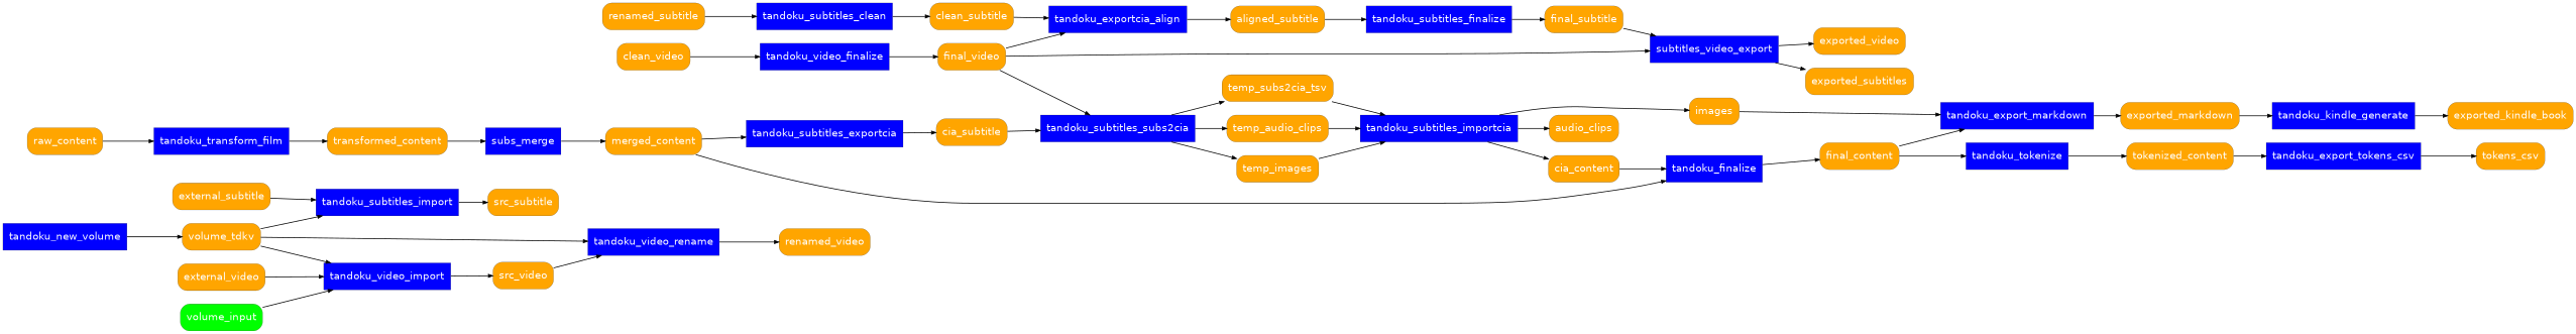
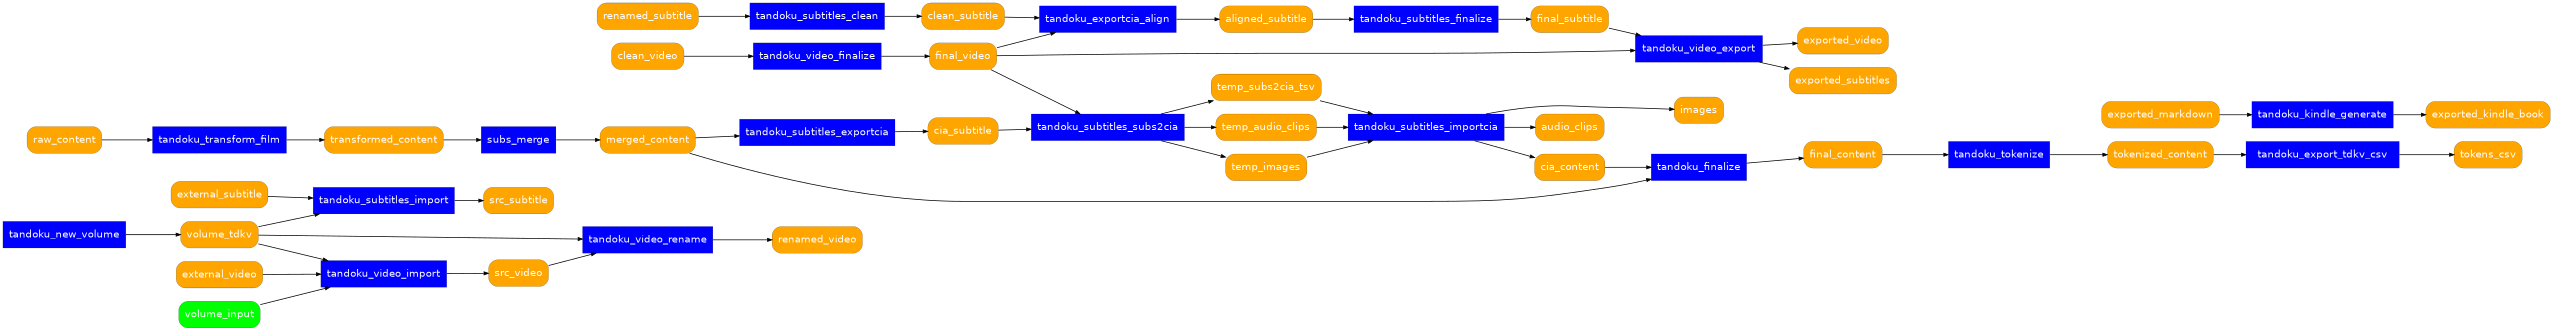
  digraph {
    fontname=Helvetica
    rankdir=LR
    node [fillcolor=orange fontcolor=white fontname=Helvetica penwidth=0.2 shape=rect style="filled,rounded"]
    edge [arrowsize=0.6 fontname=Helvetica]
    tandoku_new_volume [fillcolor=blue style=filled]
    volume_tdkv
    tandoku_subtitles_import [fillcolor=blue style=filled]
    tandoku_video_import [fillcolor=blue style=filled]
    tandoku_video_rename [fillcolor=blue style=filled]
-   tandoku_export_tokens_csv [fillcolor=blue style=filled]
+   tandoku_export_tokens_csv [fillcolor=blue style=filled label=tandoku_export_tdkv_csv]
    tokens_csv
    src_subtitle
    tandoku_subtitles_clean [fillcolor=blue style=filled]
    renamed_subtitle
    clean_subtitle
    n12 [fillcolor=blue label=tandoku_exportcia_align style=filled]
    aligned_subtitle
    tandoku_subtitles_finalize [fillcolor=blue style=filled]
    final_subtitle
-   tandoku_video_export [fillcolor=blue style=filled label=subtitles_video_export]
+   tandoku_video_export [fillcolor=blue style=filled]
    tandoku_transform_film [fillcolor=blue style=filled]
    raw_content
    src_video
    renamed_video
    tandoku_video_finalize [fillcolor=blue style=filled]
    clean_video
    final_video
    tandoku_subtitles_subs2cia [fillcolor=blue style=filled]
    exported_video
    exported_subtitles
    transformed_content
    n28 [fillcolor=blue label=subs_merge style=filled]
    tandoku_subtitles_exportcia [fillcolor=blue style=filled]
    cia_subtitle
    temp_subs2cia_tsv
    temp_audio_clips
    temp_images
    tandoku_subtitles_importcia [fillcolor=blue style=filled]
    images
    audio_clips
    cia_content
-   tandoku_export_markdown [fillcolor=blue style=filled]
    tandoku_finalize [fillcolor=blue style=filled]
    merged_content
    tandoku_tokenize [fillcolor=blue style=filled]
    tokenized_content
    final_content
    exported_markdown
    tandoku_kindle_generate [fillcolor=blue style=filled]
    exported_kindle_book
    external_subtitle
    external_video
    volume_input [fillcolor=green]
    tandoku_new_volume -> volume_tdkv
    volume_tdkv -> tandoku_subtitles_import
    volume_tdkv -> tandoku_video_import
    volume_tdkv -> tandoku_video_rename
    tandoku_subtitles_import -> src_subtitle
    tandoku_video_import -> src_video
    tandoku_video_rename -> renamed_video
    tandoku_export_tokens_csv -> tokens_csv
    tandoku_subtitles_clean -> clean_subtitle
    renamed_subtitle -> tandoku_subtitles_clean
    clean_subtitle -> n12
    n12 -> aligned_subtitle
    aligned_subtitle -> tandoku_subtitles_finalize
    tandoku_subtitles_finalize -> final_subtitle
    final_subtitle -> tandoku_video_export
    tandoku_video_export -> exported_video
    tandoku_video_export -> exported_subtitles
    tandoku_transform_film -> transformed_content
    raw_content -> tandoku_transform_film
    src_video -> tandoku_video_rename
    tandoku_video_finalize -> final_video
    clean_video -> tandoku_video_finalize
    final_video -> n12
    final_video -> tandoku_video_export
    final_video -> tandoku_subtitles_subs2cia
    tandoku_subtitles_subs2cia -> temp_subs2cia_tsv
    tandoku_subtitles_subs2cia -> temp_audio_clips
    tandoku_subtitles_subs2cia -> temp_images
    transformed_content -> n28
    n28 -> merged_content
    tandoku_subtitles_exportcia -> cia_subtitle
    cia_subtitle -> tandoku_subtitles_subs2cia
    temp_subs2cia_tsv -> tandoku_subtitles_importcia
    temp_audio_clips -> tandoku_subtitles_importcia
    temp_images -> tandoku_subtitles_importcia
    tandoku_subtitles_importcia -> images
    tandoku_subtitles_importcia -> audio_clips
    tandoku_subtitles_importcia -> cia_content
-   images -> tandoku_export_markdown
    cia_content -> tandoku_finalize
-   tandoku_export_markdown -> exported_markdown
    tandoku_finalize -> final_content
    merged_content -> tandoku_subtitles_exportcia
    merged_content -> tandoku_finalize
    tandoku_tokenize -> tokenized_content
    tokenized_content -> tandoku_export_tokens_csv
-   final_content -> tandoku_export_markdown
    final_content -> tandoku_tokenize
    exported_markdown -> tandoku_kindle_generate
    tandoku_kindle_generate -> exported_kindle_book
    external_subtitle -> tandoku_subtitles_import
    external_video -> tandoku_video_import
    volume_input -> tandoku_video_import
  }
